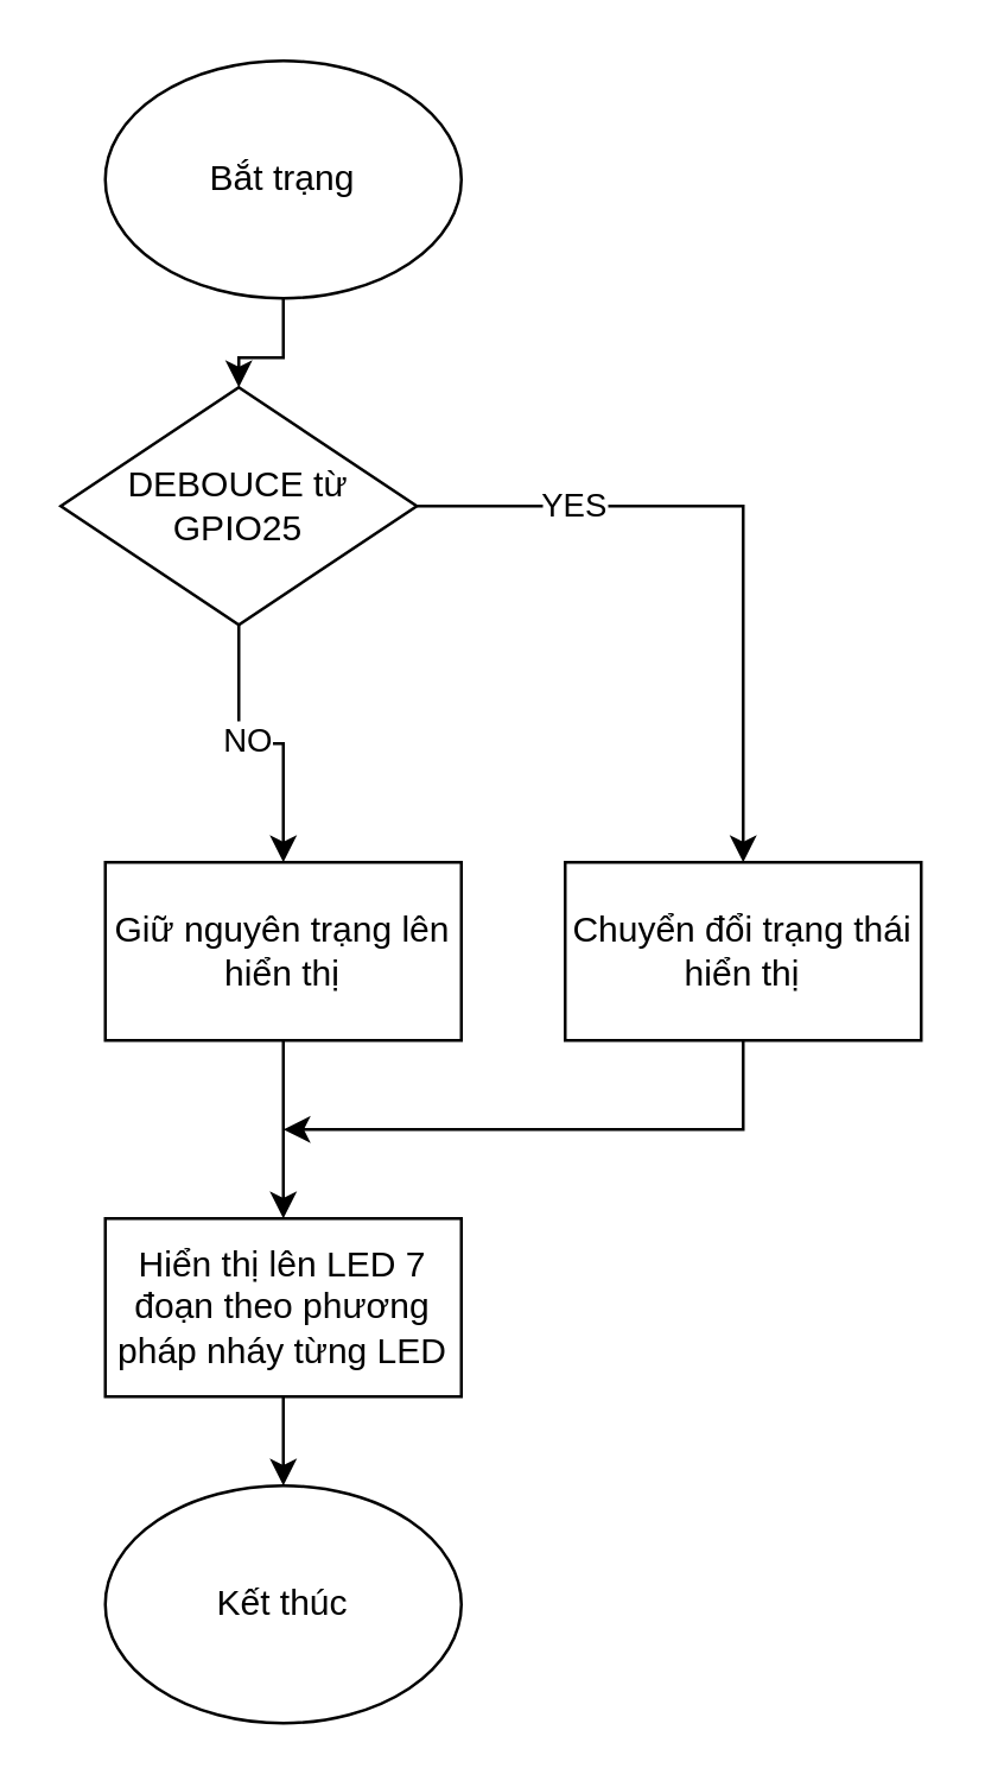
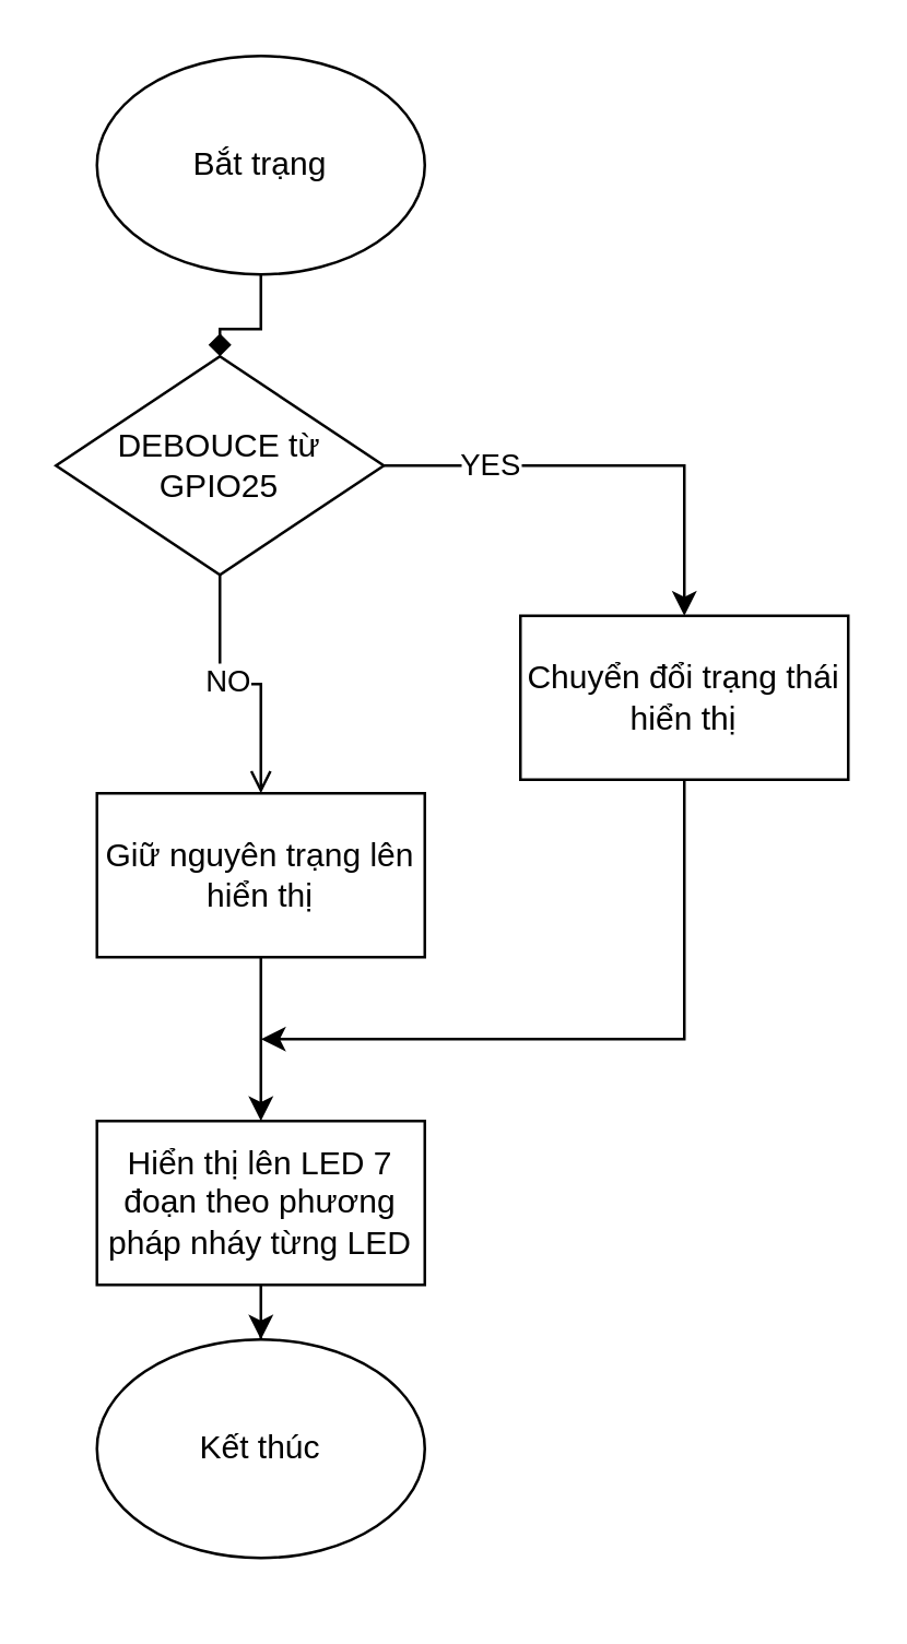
  <mxCell id="0" />
  <mxCell id="1" parent="0" />
- <mxCell id="2" value="" style="edgeStyle=orthogonalEdgeStyle;rounded=0;orthogonalLoop=1;jettySize=auto;html=1;" parent="1" source="3" target="8" edge="1"><mxGeometry relative="1" as="geometry" /></mxCell>
+ <mxCell id="2" value="" style="edgeStyle=orthogonalEdgeStyle;rounded=0;orthogonalLoop=1;jettySize=auto;html=1;endArrow=diamond;" parent="1" source="3" target="8" edge="1"><mxGeometry relative="1" as="geometry" /></mxCell>
  <mxCell id="3" value="Bắt trạng" style="ellipse;whiteSpace=wrap;html=1;" parent="1" vertex="1"><mxGeometry x="35" y="20" width="120" height="80" as="geometry" /></mxCell>
- <mxCell id="4" value="" style="edgeStyle=orthogonalEdgeStyle;rounded=0;orthogonalLoop=1;jettySize=auto;html=1;entryX=0.5;entryY=0;entryDx=0;entryDy=0;" parent="1" source="8" target="11" edge="1"><mxGeometry relative="1" as="geometry"><mxPoint x="95" y="260" as="targetPoint" /></mxGeometry></mxCell>
+ <mxCell id="4" value="" style="edgeStyle=orthogonalEdgeStyle;rounded=0;orthogonalLoop=1;jettySize=auto;html=1;entryX=0.5;entryY=0;entryDx=0;entryDy=0;endArrow=open;" parent="1" source="8" target="11" edge="1"><mxGeometry relative="1" as="geometry"><mxPoint x="95" y="260" as="targetPoint" /></mxGeometry></mxCell>
  <mxCell id="5" value="NO" style="edgeLabel;html=1;align=center;verticalAlign=middle;resizable=0;points=[];" parent="4" vertex="1" connectable="0"><mxGeometry x="-0.2" y="2" relative="1" as="geometry"><mxPoint as="offset" /></mxGeometry></mxCell>
  <mxCell id="6" value="" style="edgeStyle=orthogonalEdgeStyle;rounded=0;orthogonalLoop=1;jettySize=auto;html=1;" parent="1" source="8" target="9" edge="1"><mxGeometry relative="1" as="geometry" /></mxCell>
  <mxCell id="7" value="YES" style="edgeLabel;html=1;align=center;verticalAlign=middle;resizable=0;points=[];" parent="6" vertex="1" connectable="0"><mxGeometry x="-0.544" y="1" relative="1" as="geometry"><mxPoint as="offset" /></mxGeometry></mxCell>
  <mxCell id="8" value="DEBOUCE từ GPIO25" style="rhombus;whiteSpace=wrap;html=1;" parent="1" vertex="1"><mxGeometry x="20" y="130" width="120" height="80" as="geometry" /></mxCell>
- <mxCell id="9" value="Chuyển đổi trạng thái hiển thị" style="whiteSpace=wrap;html=1;" parent="1" vertex="1"><mxGeometry x="190" y="290" width="120" height="60" as="geometry" /></mxCell>
+ <mxCell id="9" value="Chuyển đổi trạng thái hiển thị" style="whiteSpace=wrap;html=1;" parent="1" vertex="1"><mxGeometry x="190" y="225" width="120" height="60" as="geometry" /></mxCell>
  <mxCell id="10" value="" style="edgeStyle=orthogonalEdgeStyle;rounded=0;orthogonalLoop=1;jettySize=auto;html=1;entryX=0.5;entryY=0;entryDx=0;entryDy=0;" parent="1" source="11" target="14" edge="1"><mxGeometry relative="1" as="geometry"><mxPoint x="95" y="410" as="targetPoint" /></mxGeometry></mxCell>
  <mxCell id="11" value="Giữ nguyên trạng lên hiển thị" style="rounded=0;whiteSpace=wrap;html=1;" parent="1" vertex="1"><mxGeometry x="35" y="290" width="120" height="60" as="geometry" /></mxCell>
  <mxCell id="12" value="" style="endArrow=classic;html=1;rounded=0;exitX=0.5;exitY=1;exitDx=0;exitDy=0;" parent="1" source="9" edge="1"><mxGeometry width="50" height="50" relative="1" as="geometry"><mxPoint x="125" y="330" as="sourcePoint" /><mxPoint x="95" y="380" as="targetPoint" /><Array as="points"><mxPoint x="250" y="380" /></Array></mxGeometry></mxCell>
  <mxCell id="13" value="" style="edgeStyle=orthogonalEdgeStyle;rounded=0;orthogonalLoop=1;jettySize=auto;html=1;" parent="1" source="14" target="15" edge="1"><mxGeometry relative="1" as="geometry" /></mxCell>
  <mxCell id="14" value="Hiển thị lên LED 7 đoạn theo phương pháp nháy từng LED" style="rounded=0;whiteSpace=wrap;html=1;" parent="1" vertex="1"><mxGeometry x="35" y="410" width="120" height="60" as="geometry" /></mxCell>
- <mxCell id="15" value="Kết thúc" style="ellipse;whiteSpace=wrap;html=1;" parent="1" vertex="1"><mxGeometry x="35" y="500" width="120" height="80" as="geometry" /></mxCell>
+ <mxCell id="15" value="Kết thúc" style="ellipse;whiteSpace=wrap;html=1;" parent="1" vertex="1"><mxGeometry x="35" y="490" width="120" height="80" as="geometry" /></mxCell>
